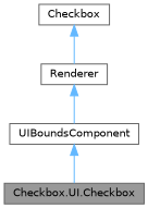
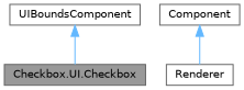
  digraph {
    node [color=gray40 fillcolor=white fontname=Helvetica fontsize=10 shape=box style=filled]
    edge [color=steelblue1 dir=back fontname=Helvetica fontsize=10 labelfontname=Helvetica labelfontsize=10 style=solid]
    n1 [fillcolor=grey60 fontcolor=black height=0.2 label="Checkbox.UI.Checkbox" width=0.4]
    n2 [height=0.2 label=UIBoundsComponent width=0.4]
    n3 [height=0.2 label=Renderer width=0.4]
-   n4 [height=0.2 label=Checkbox width=0.4]
+   n4 [height=0.2 label=Component width=0.4]
    n2 -> n1
-   n3 -> n2
    n4 -> n3
  }
